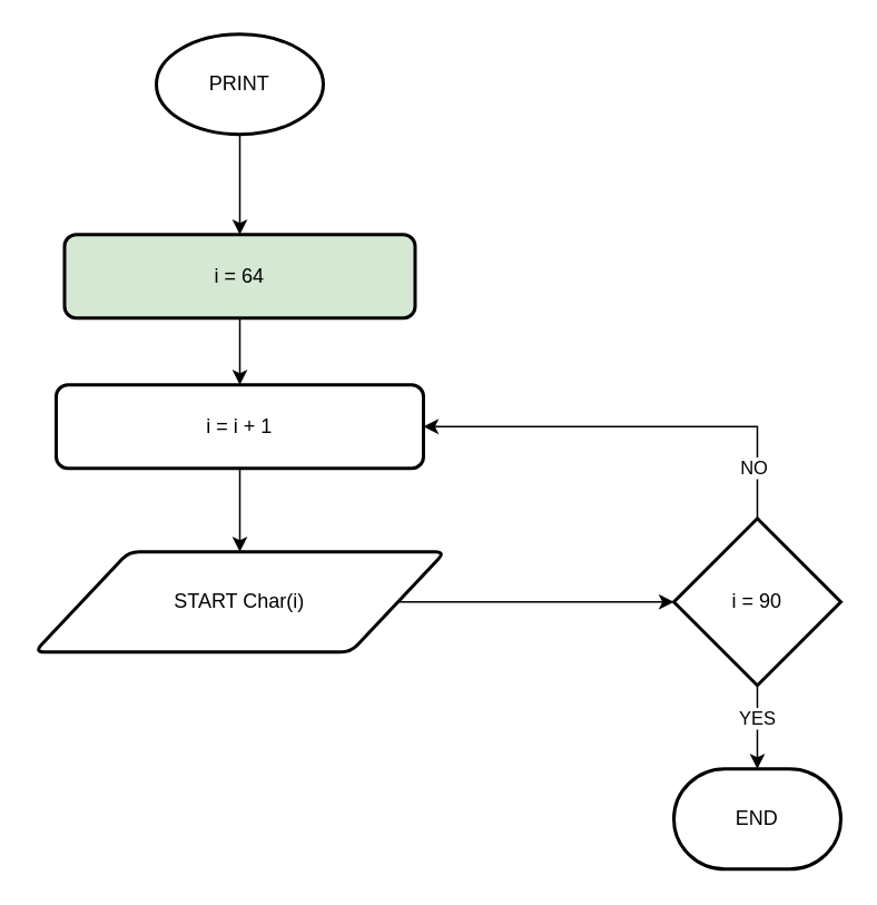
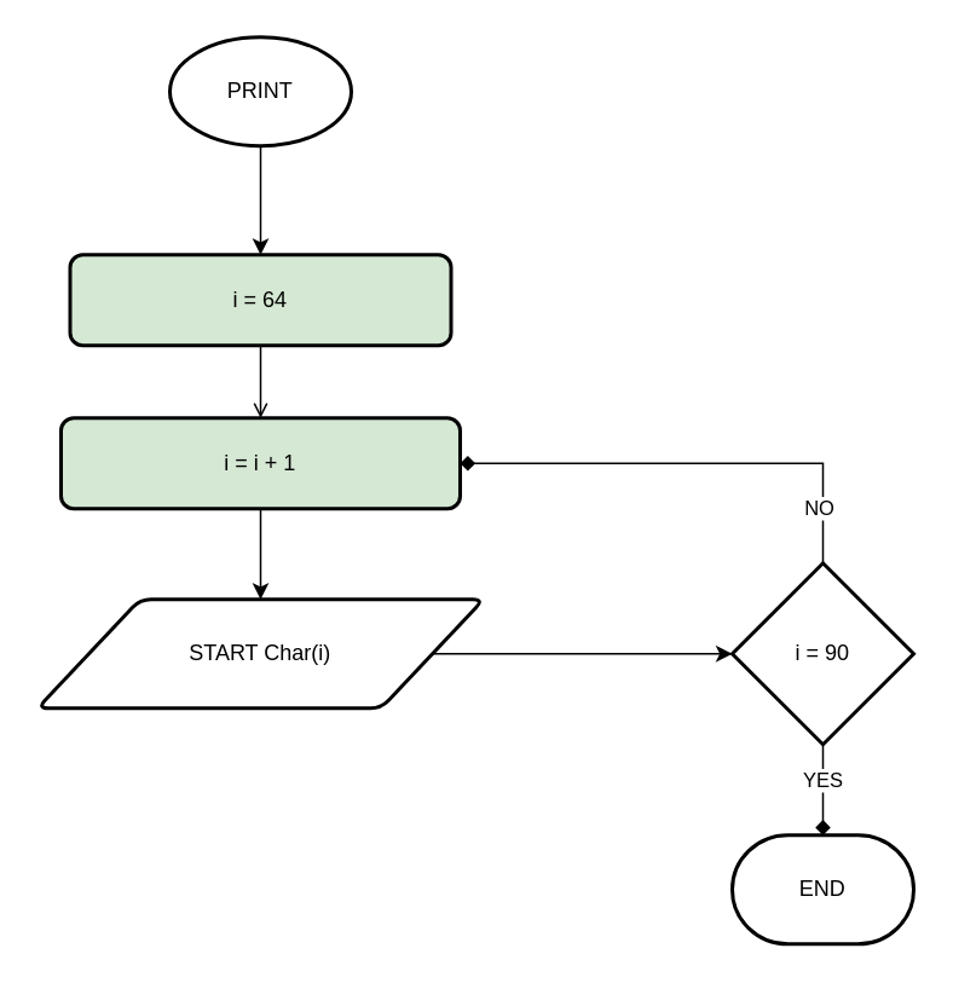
  <mxCell id="0" />
  <mxCell id="1" parent="0" />
  <mxCell id="2" style="edgeStyle=orthogonalEdgeStyle;rounded=0;orthogonalLoop=1;jettySize=auto;html=1;exitX=0.5;exitY=1;exitDx=0;exitDy=0;exitPerimeter=0;" edge="1" parent="1" source="3" target="5"><mxGeometry relative="1" as="geometry" /></mxCell>
  <mxCell id="3" value="PRINT" style="strokeWidth=2;html=1;shape=mxgraph.flowchart.start_1;whiteSpace=wrap;" vertex="1" parent="1"><mxGeometry x="93" y="20" width="100" height="60" as="geometry" /></mxCell>
- <mxCell id="4" style="edgeStyle=orthogonalEdgeStyle;rounded=0;orthogonalLoop=1;jettySize=auto;html=1;exitX=0.5;exitY=1;exitDx=0;exitDy=0;entryX=0.5;entryY=0;entryDx=0;entryDy=0;" edge="1" parent="1" source="5" target="7"><mxGeometry relative="1" as="geometry" /></mxCell>
+ <mxCell id="4" style="edgeStyle=orthogonalEdgeStyle;rounded=0;orthogonalLoop=1;jettySize=auto;html=1;exitX=0.5;exitY=1;exitDx=0;exitDy=0;entryX=0.5;entryY=0;entryDx=0;entryDy=0;endArrow=open;" edge="1" parent="1" source="5" target="7"><mxGeometry relative="1" as="geometry" /></mxCell>
  <mxCell id="5" value="i = 64" style="rounded=1;whiteSpace=wrap;html=1;absoluteArcSize=1;arcSize=14;strokeWidth=2;fillColor=#d5e8d4;" vertex="1" parent="1"><mxGeometry x="38" y="140" width="210" height="50" as="geometry" /></mxCell>
  <mxCell id="6" style="edgeStyle=orthogonalEdgeStyle;rounded=0;orthogonalLoop=1;jettySize=auto;html=1;exitX=0.5;exitY=1;exitDx=0;exitDy=0;" edge="1" parent="1" source="7" target="8"><mxGeometry relative="1" as="geometry" /></mxCell>
- <mxCell id="7" value="i = i + 1" style="rounded=1;whiteSpace=wrap;html=1;absoluteArcSize=1;arcSize=14;strokeWidth=2;" vertex="1" parent="1"><mxGeometry x="33" y="230" width="220" height="50" as="geometry" /></mxCell>
+ <mxCell id="7" value="i = i + 1" style="rounded=1;whiteSpace=wrap;html=1;absoluteArcSize=1;arcSize=14;strokeWidth=2;fillColor=#d5e8d4;" vertex="1" parent="1"><mxGeometry x="33" y="230" width="220" height="50" as="geometry" /></mxCell>
  <mxCell id="8" value="START Char(i)" style="shape=parallelogram;html=1;strokeWidth=2;perimeter=parallelogramPerimeter;whiteSpace=wrap;rounded=1;arcSize=12;size=0.23;" vertex="1" parent="1"><mxGeometry x="20" y="330" width="246" height="60" as="geometry" /></mxCell>
- <mxCell id="9" style="edgeStyle=orthogonalEdgeStyle;rounded=0;orthogonalLoop=1;jettySize=auto;html=1;exitX=0.5;exitY=0;exitDx=0;exitDy=0;exitPerimeter=0;entryX=1;entryY=0.5;entryDx=0;entryDy=0;" edge="1" parent="1" source="13" target="7"><mxGeometry relative="1" as="geometry" /></mxCell>
+ <mxCell id="9" style="edgeStyle=orthogonalEdgeStyle;rounded=0;orthogonalLoop=1;jettySize=auto;html=1;exitX=0.5;exitY=0;exitDx=0;exitDy=0;exitPerimeter=0;entryX=1;entryY=0.5;entryDx=0;entryDy=0;endArrow=diamond;" edge="1" parent="1" source="13" target="7"><mxGeometry relative="1" as="geometry" /></mxCell>
  <mxCell id="10" value="NO" style="edgeLabel;html=1;align=center;verticalAlign=middle;resizable=0;points=[];" vertex="1" connectable="0" parent="9"><mxGeometry x="-0.755" y="3" relative="1" as="geometry"><mxPoint as="offset" /></mxGeometry></mxCell>
- <mxCell id="11" style="edgeStyle=orthogonalEdgeStyle;rounded=0;orthogonalLoop=1;jettySize=auto;html=1;exitX=0.5;exitY=1;exitDx=0;exitDy=0;exitPerimeter=0;" edge="1" parent="1" source="13" target="15"><mxGeometry relative="1" as="geometry" /></mxCell>
+ <mxCell id="11" style="edgeStyle=orthogonalEdgeStyle;rounded=0;orthogonalLoop=1;jettySize=auto;html=1;exitX=0.5;exitY=1;exitDx=0;exitDy=0;exitPerimeter=0;endArrow=diamond;" edge="1" parent="1" source="13" target="15"><mxGeometry relative="1" as="geometry" /></mxCell>
  <mxCell id="12" value="YES" style="edgeLabel;html=1;align=center;verticalAlign=middle;resizable=0;points=[];" vertex="1" connectable="0" parent="11"><mxGeometry x="-0.248" y="-1" relative="1" as="geometry"><mxPoint as="offset" /></mxGeometry></mxCell>
  <mxCell id="13" value="i = 90" style="strokeWidth=2;html=1;shape=mxgraph.flowchart.decision;whiteSpace=wrap;" vertex="1" parent="1"><mxGeometry x="403" y="310" width="100" height="100" as="geometry" /></mxCell>
  <mxCell id="14" style="edgeStyle=orthogonalEdgeStyle;rounded=0;orthogonalLoop=1;jettySize=auto;html=1;exitX=1;exitY=0.5;exitDx=0;exitDy=0;entryX=0;entryY=0.5;entryDx=0;entryDy=0;entryPerimeter=0;" edge="1" parent="1" source="8" target="13"><mxGeometry relative="1" as="geometry" /></mxCell>
  <mxCell id="15" value="END" style="strokeWidth=2;html=1;shape=mxgraph.flowchart.terminator;whiteSpace=wrap;" vertex="1" parent="1"><mxGeometry x="403" y="460" width="100" height="60" as="geometry" /></mxCell>
